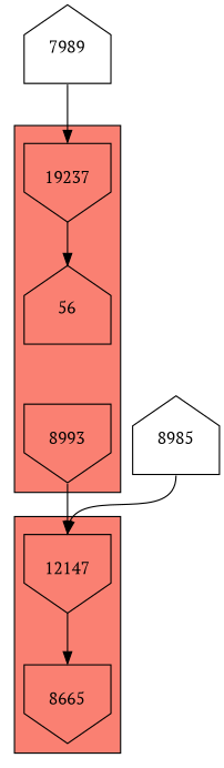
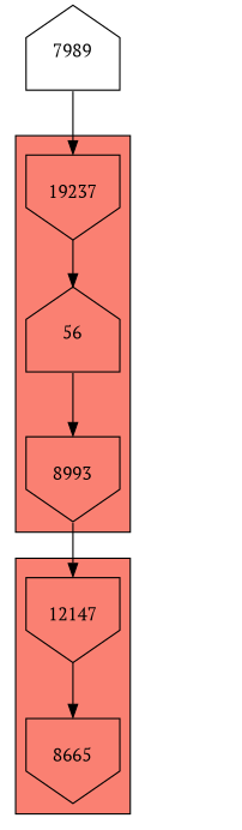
  digraph {
    fontname="PT Serif"
    node [fontname="PT Serif" shape=invhouse]
    edge [fontname="PT Serif" headport=n tailport=s]
    12147 [height=1 width=1]
    n2 [height=1 label=8665 width=1]
    19237 [height=1 width=1]
    56 [height=1 shape=house width=1]
    8993 [height=1 width=1]
-   8985 [height=1 shape=house width=1]
    n7 [height=1 label=7989 shape=house width=1]
    subgraph cluster_1 {
      fillcolor=salmon
      style=filled
      12147
      n2
    }
    subgraph cluster_2 {
      fillcolor=salmon
      style=filled
      19237
      56
      8993
    }
    12147 -> n2
    19237 -> 56
+   56 -> 8993
    8993 -> 12147
-   8985 -> 12147
    n7 -> 19237
  }
